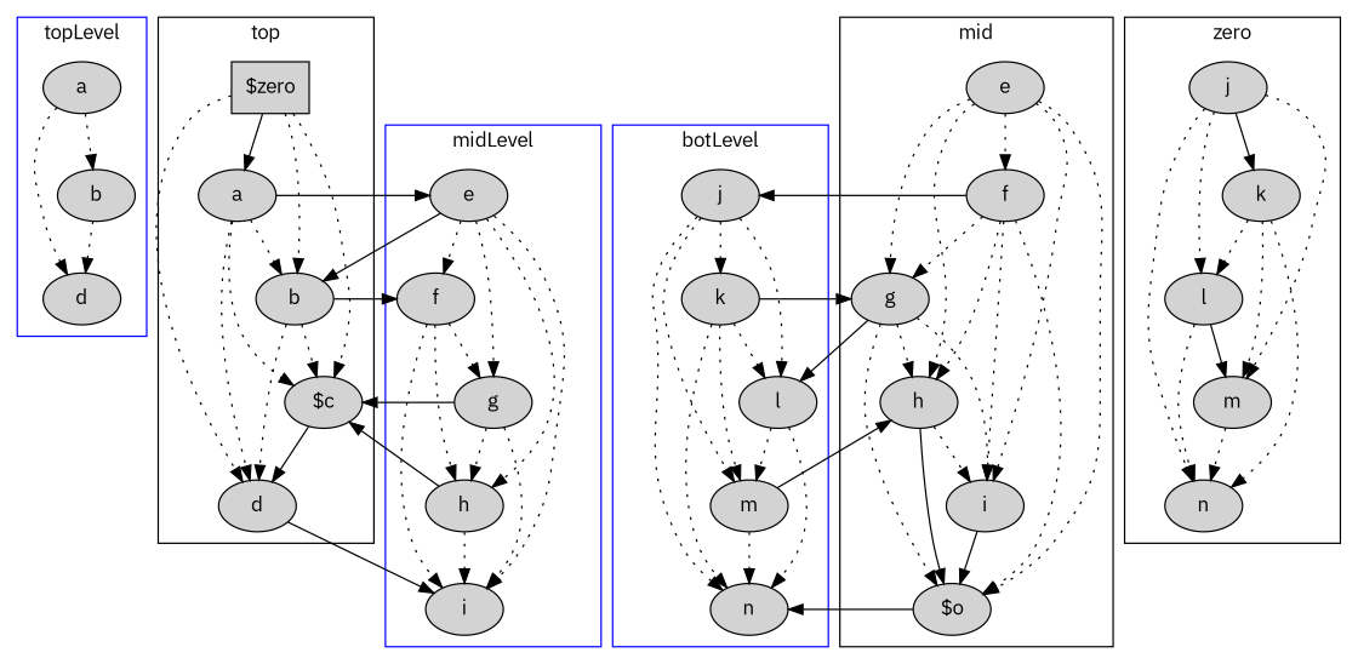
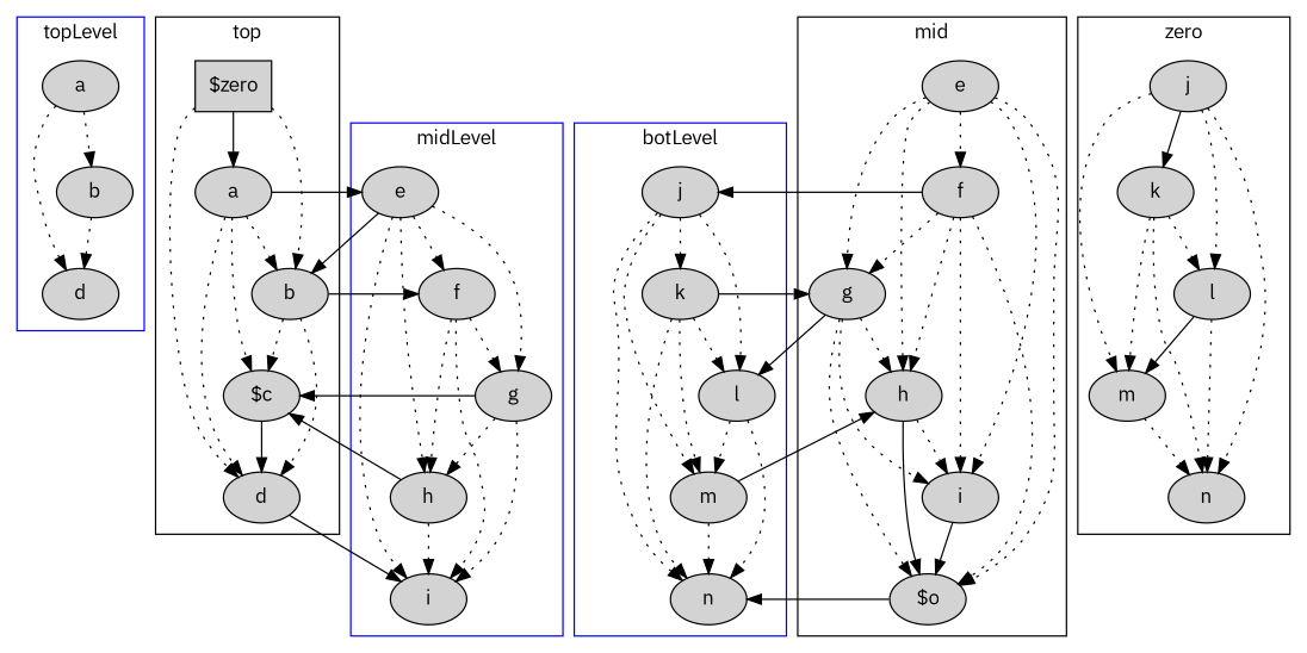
  digraph {
    fontname="IBM Plex Sans"
    node [fontname="IBM Plex Sans" style=filled]
    edge [fontname="IBM Plex Sans" style=dotted]
    n1 [label=d]
    n2 [label=b]
    n3 [label=a]
    n4 [label=f]
    n5 [label=g]
    n6 [label=e]
    n7 [label=h]
    n8 [label=i]
    n9 [label=n]
    n10 [label=l]
    n11 [label=m]
    n12 [label=j]
    n13 [label=k]
    n14 [label=d]
    n15 [label=b]
    n16 [label=a]
    n17 [label="$c"]
    n18 [label="$zero" shape=box]
    n19 [label=f]
    n20 [label=g]
    n21 [label=e]
    n22 [label=h]
    n23 [label=i]
    n24 [label="$o"]
    n25 [label=n]
    n26 [label=l]
    n27 [label=m]
    n28 [label=j]
    n29 [label=k]
    subgraph cluster_1 {
      color=blue
      label=topLevel
      n1
      n2
      n3
    }
    subgraph cluster_2 {
      color=blue
      label=midLevel
      n4
      n5
      n6
      n7
      n8
    }
    subgraph cluster_3 {
      color=blue
      label=botLevel
      n9
      n10
      n11
      n12
      n13
    }
    subgraph cluster_4 {
      color=black
      label=top
      n14
      n15
      n16
      n17
      n18
    }
    subgraph cluster_5 {
      color=black
      label=mid
      n19
      n20
      n21
      n22
      n23
      n24
    }
    subgraph cluster_6 {
      color=black
      label=zero
      n25
      n26
      n27
      n28
      n29
    }
    n2 -> n1
    n3 -> n1
    n3 -> n2
    n4 -> n5
    n4 -> n7
    n4 -> n8
    n5 -> n7
    n5 -> n8
    n5 -> n17 [style=""]
    n6 -> n4
    n6 -> n5
    n6 -> n7
    n6 -> n8
    n6 -> n15 [style=""]
    n7 -> n8
    n7 -> n17 [style=""]
    n10 -> n9
    n10 -> n11
    n11 -> n9
    n11 -> n22 [style=""]
    n12 -> n9
    n12 -> n10
    n12 -> n11
    n12 -> n13
    n13 -> n9
    n13 -> n10
    n13 -> n11
    n13 -> n20 [style=""]
    n14 -> n8 [style=""]
    n15 -> n4 [style=""]
    n15 -> n14
    n15 -> n17
    n16 -> n6 [style=""]
    n16 -> n14
    n16 -> n15
    n16 -> n17
    n17 -> n14 [style=""]
    n18 -> n14
    n18 -> n15
    n18 -> n16 [style=""]
-   n18 -> n17
    n19 -> n12 [style=""]
    n19 -> n20
    n19 -> n22
    n19 -> n23
    n19 -> n24
    n20 -> n10 [style=""]
    n20 -> n22
    n20 -> n23
    n20 -> n24
    n21 -> n19
    n21 -> n20
    n21 -> n22
    n21 -> n23
    n21 -> n24
    n22 -> n23
    n22 -> n24 [style=""]
    n23 -> n24 [style=""]
    n24 -> n9 [style=""]
    n26 -> n25
    n26 -> n27 [style=""]
    n27 -> n25
    n28 -> n25
    n28 -> n26
    n28 -> n27
    n28 -> n29 [style=""]
    n29 -> n25
    n29 -> n26
    n29 -> n27
  }
